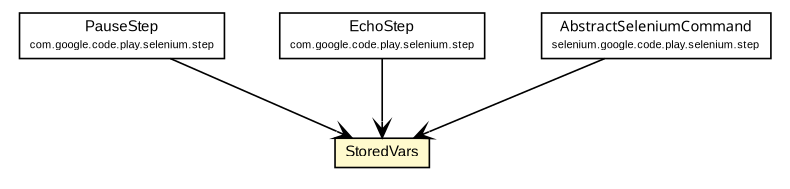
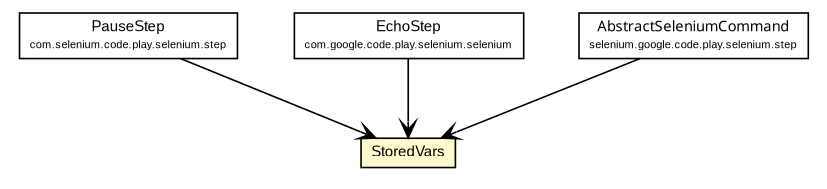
  digraph {
    node [fontcolor=black fontname=arial fontsize=9.0 shape=plaintext]
    edge [arrowhead=open color=black fontcolor=black fontname=arial fontsize=10.0 headport=p labelfontname=arial labelfontsize=10 tailport=p]
    n1 [label=<<table border="0" cellborder="1" cellspacing="0" cellpadding="2" port="p" bgcolor="lemonChiffon" href="./StoredVars.html"> 		<tr><td><table border="0" cellspacing="0" cellpadding="1"> 			<tr><td> StoredVars </td></tr> 		</table></td></tr> 		</table>>]
-   n2 [label=<<table border="0" cellborder="1" cellspacing="0" cellpadding="2" port="p" href="./step/PauseStep.html"> 		<tr><td><table border="0" cellspacing="0" cellpadding="1"> 			<tr><td> PauseStep </td></tr> 			<tr><td><font point-size="7.0"> com.google.code.play.selenium.step </font></td></tr> 		</table></td></tr> 		</table>>]
-   n3 [label=<<table border="0" cellborder="1" cellspacing="0" cellpadding="2" port="p" href="./step/EchoStep.html"> 		<tr><td><table border="0" cellspacing="0" cellpadding="1"> 			<tr><td> EchoStep </td></tr> 			<tr><td><font point-size="7.0"> com.google.code.play.selenium.step </font></td></tr> 		</table></td></tr> 		</table>>]
+   n2 [label=<<table border="0" cellborder="1" cellspacing="0" cellpadding="2" port="p" href="./step/PauseStep.html"> 		<tr><td><table border="0" cellspacing="0" cellpadding="1"> 			<tr><td> PauseStep </td></tr> 			<tr><td><font point-size="7.0"> com.selenium.code.play.selenium.step </font></td></tr> 		</table></td></tr> 		</table>>]
+   n3 [label=<<table border="0" cellborder="1" cellspacing="0" cellpadding="2" port="p" href="./step/EchoStep.html"> 		<tr><td><table border="0" cellspacing="0" cellpadding="1"> 			<tr><td> EchoStep </td></tr> 			<tr><td><font point-size="7.0"> com.google.code.play.selenium.selenium </font></td></tr> 		</table></td></tr> 		</table>>]
    n4 [label=<<table border="0" cellborder="1" cellspacing="0" cellpadding="2" port="p" href="./step/AbstractSeleniumCommand.html"> 		<tr><td><table border="0" cellspacing="0" cellpadding="1"> 			<tr><td><font face="ariali"> AbstractSeleniumCommand </font></td></tr> 			<tr><td><font point-size="7.0"> selenium.google.code.play.selenium.step </font></td></tr> 		</table></td></tr> 		</table>>]
    n2 -> n1
    n3 -> n1
    n4 -> n1
  }
